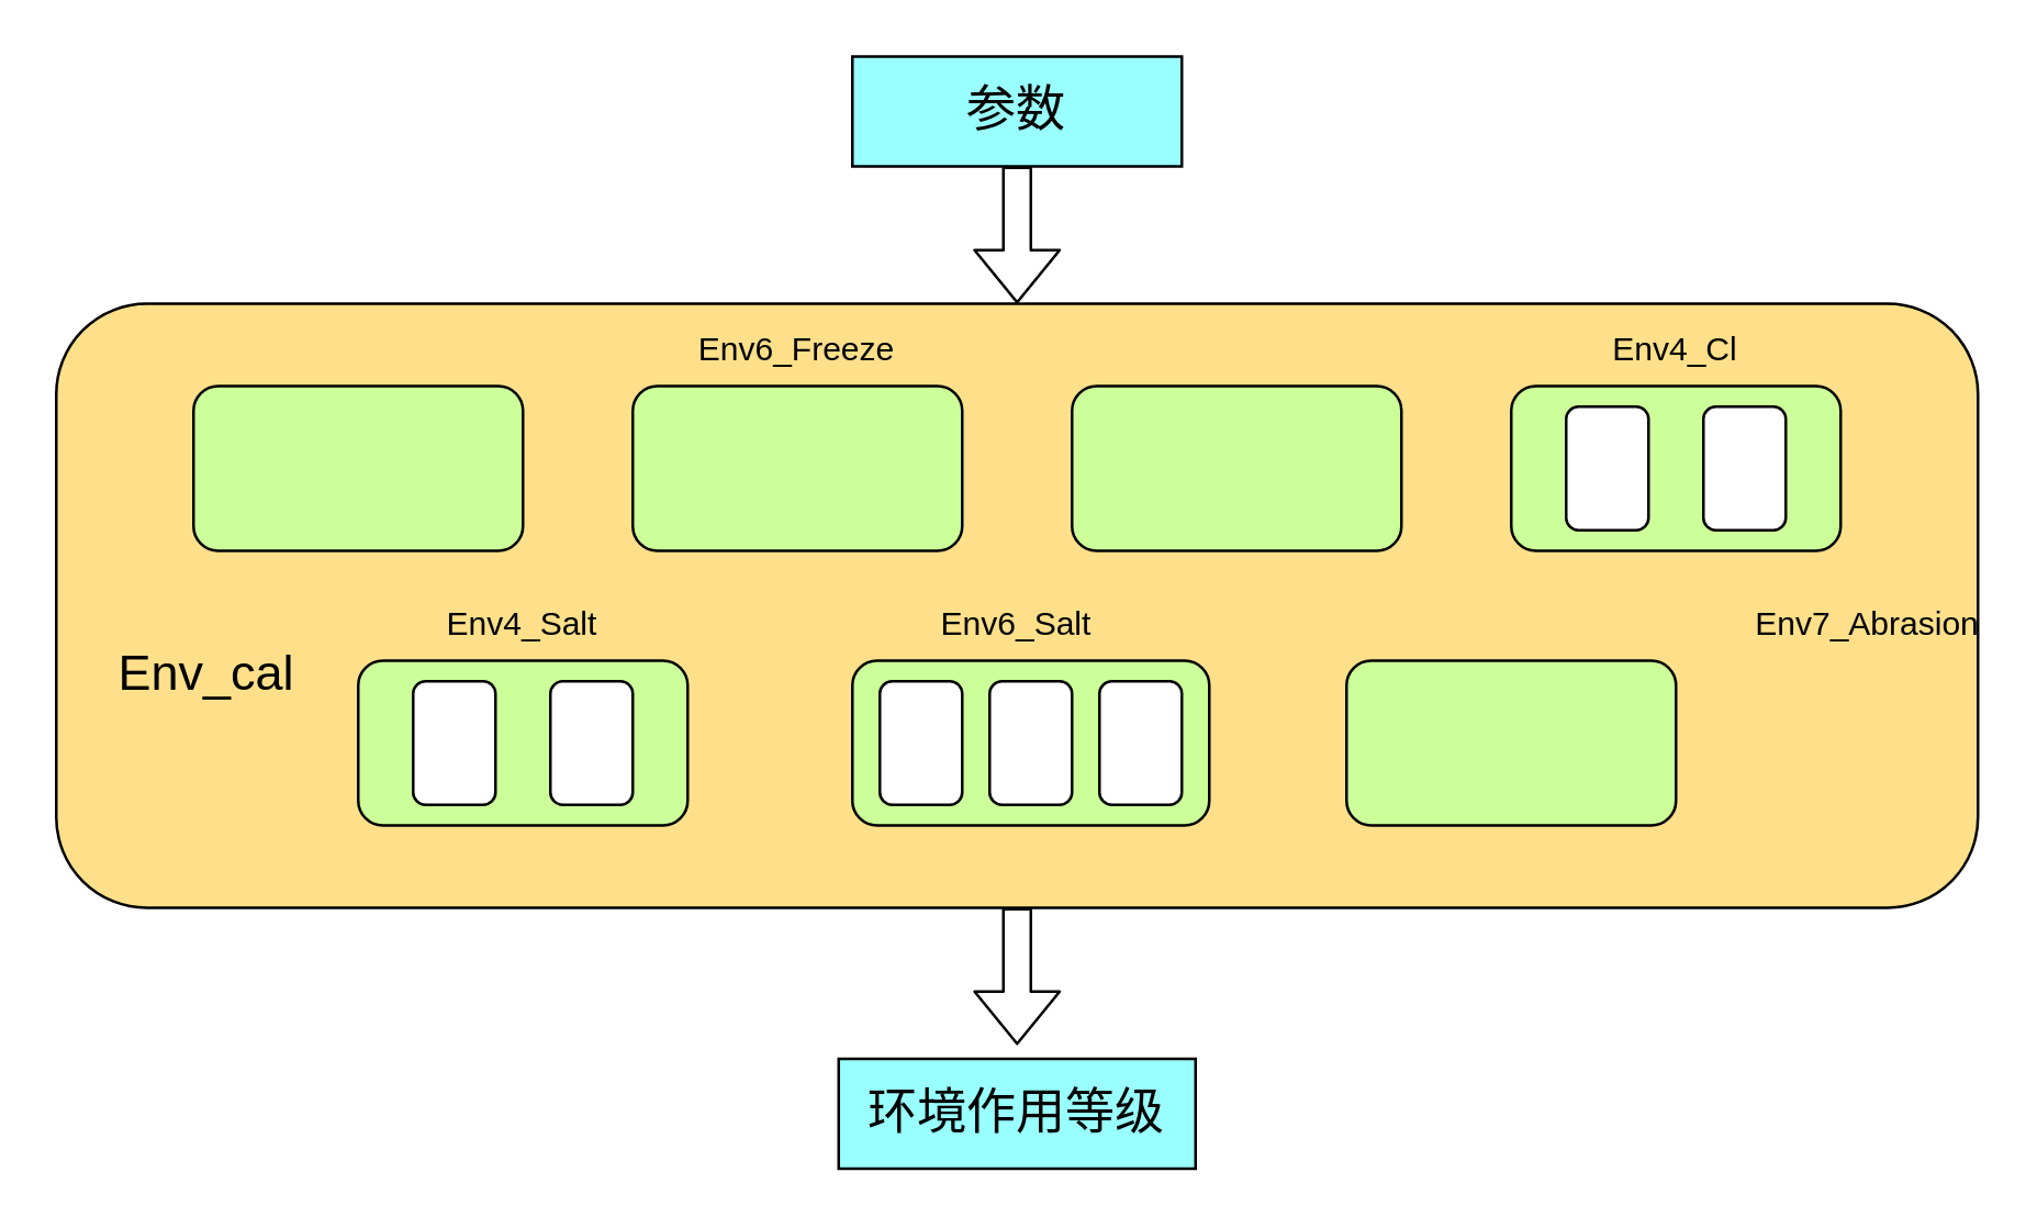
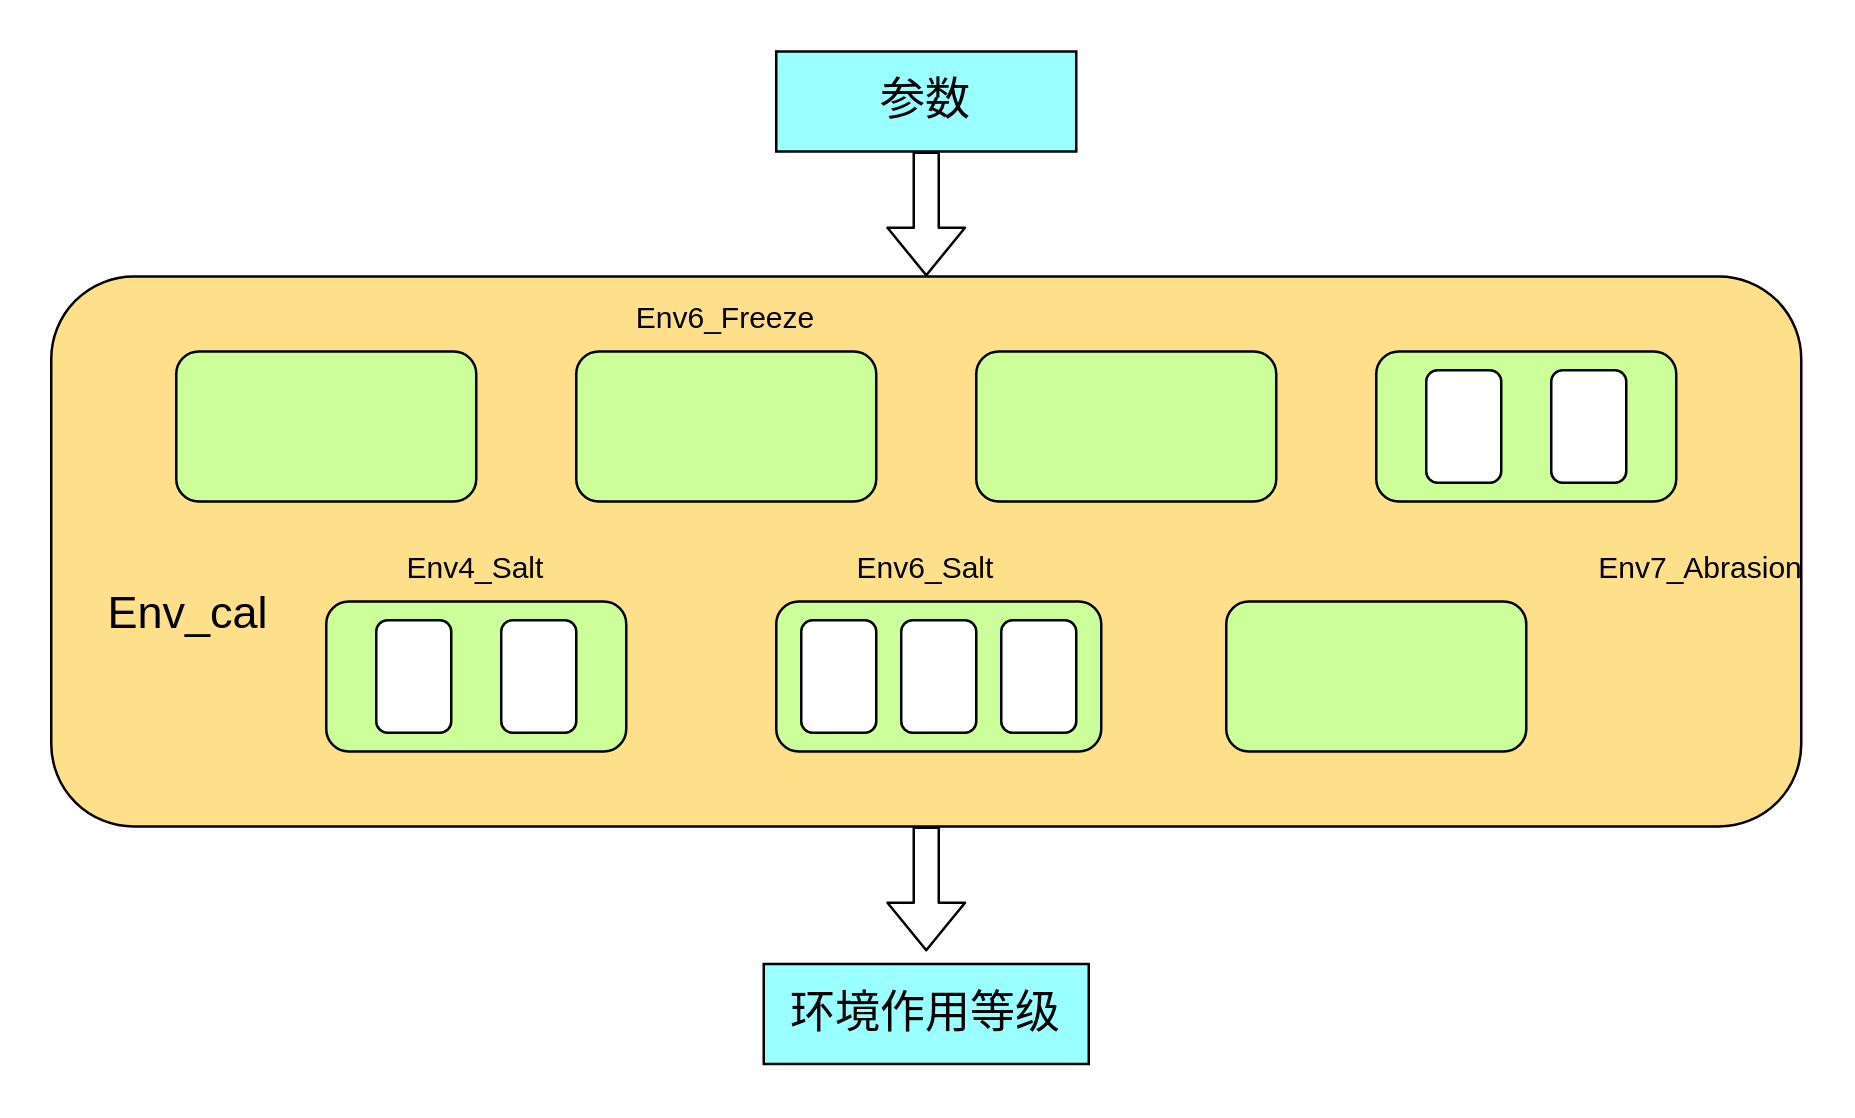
  <mxCell id="0" />
  <mxCell id="1" parent="0" />
  <mxCell id="2" value="" style="rounded=0;whiteSpace=wrap;html=1;fontSize=12;fillColor=#99FFFF;" vertex="1" parent="1"><mxGeometry x="305" y="385" width="130" height="40" as="geometry" /></mxCell>
  <mxCell id="3" value="" style="rounded=0;whiteSpace=wrap;html=1;fontSize=12;fillColor=#99FFFF;" vertex="1" parent="1"><mxGeometry x="310" y="20" width="120" height="40" as="geometry" /></mxCell>
  <mxCell id="4" value="" style="rounded=1;whiteSpace=wrap;html=1;fontSize=18;fillColor=#FFE08A;" vertex="1" parent="1"><mxGeometry x="20" y="110" width="700" height="220" as="geometry" /></mxCell>
  <mxCell id="5" value="" style="rounded=1;whiteSpace=wrap;html=1;fontSize=18;fillColor=#CCFF99;" vertex="1" parent="1"><mxGeometry x="70" y="140" width="120" height="60" as="geometry" /></mxCell>
  <mxCell id="6" value="" style="rounded=1;whiteSpace=wrap;html=1;fontSize=18;fillColor=#CCFF99;" vertex="1" parent="1"><mxGeometry x="230" y="140" width="120" height="60" as="geometry" /></mxCell>
  <mxCell id="7" value="" style="rounded=1;whiteSpace=wrap;html=1;fontSize=18;fillColor=#CCFF99;" vertex="1" parent="1"><mxGeometry x="390" y="140" width="120" height="60" as="geometry" /></mxCell>
  <mxCell id="8" value="" style="rounded=1;whiteSpace=wrap;html=1;fontSize=18;fillColor=#CCFF99;" vertex="1" parent="1"><mxGeometry x="550" y="140" width="120" height="60" as="geometry" /></mxCell>
  <mxCell id="9" value="" style="rounded=1;whiteSpace=wrap;html=1;fontSize=18;fillColor=#CCFF99;" vertex="1" parent="1"><mxGeometry x="130" y="240" width="120" height="60" as="geometry" /></mxCell>
  <mxCell id="10" value="" style="rounded=1;whiteSpace=wrap;html=1;fontSize=18;fillColor=#CCFF99;" vertex="1" parent="1"><mxGeometry x="310" y="240" width="130" height="60" as="geometry" /></mxCell>
  <mxCell id="11" value="" style="rounded=1;whiteSpace=wrap;html=1;fontSize=18;fillColor=#CCFF99;" vertex="1" parent="1"><mxGeometry x="490" y="240" width="120" height="60" as="geometry" /></mxCell>
  <mxCell id="12" value="" style="shape=flexArrow;endArrow=classic;html=1;fontSize=18;entryX=0.5;entryY=0;entryDx=0;entryDy=0;exitX=0.5;exitY=1;exitDx=0;exitDy=0;" edge="1" parent="1" target="4"><mxGeometry width="50" height="50" relative="1" as="geometry"><mxPoint x="370" y="60" as="sourcePoint" /><mxPoint x="350" y="20" as="targetPoint" /></mxGeometry></mxCell>
  <mxCell id="13" value="" style="shape=flexArrow;endArrow=classic;html=1;fontSize=18;exitX=0.5;exitY=1;exitDx=0;exitDy=0;" edge="1" parent="1" source="4"><mxGeometry width="50" height="50" relative="1" as="geometry"><mxPoint x="360" y="400" as="sourcePoint" /><mxPoint x="370" y="380" as="targetPoint" /></mxGeometry></mxCell>
  <mxCell id="14" value="参数" style="text;html=1;strokeColor=none;fillColor=none;align=center;verticalAlign=middle;whiteSpace=wrap;rounded=0;fontSize=18;" vertex="1" parent="1"><mxGeometry x="340" y="25" width="60" height="30" as="geometry" /></mxCell>
  <mxCell id="15" value="环境作用等级" style="text;html=1;strokeColor=none;fillColor=none;align=center;verticalAlign=middle;whiteSpace=wrap;rounded=0;fontSize=18;" vertex="1" parent="1"><mxGeometry x="310" y="390" width="120" height="30" as="geometry" /></mxCell>
  <mxCell id="16" value="Env_cal" style="text;html=1;strokeColor=none;fillColor=none;align=center;verticalAlign=middle;whiteSpace=wrap;rounded=0;fontSize=18;" vertex="1" parent="1"><mxGeometry x="45" y="230" width="60" height="30" as="geometry" /></mxCell>
  <mxCell id="17" value="&lt;font style=&quot;font-size: 12px&quot;&gt;Env6_Freeze&lt;/font&gt;" style="text;html=1;strokeColor=none;fillColor=none;align=center;verticalAlign=middle;whiteSpace=wrap;rounded=0;fontSize=18;" vertex="1" parent="1"><mxGeometry x="260" y="110" width="60" height="30" as="geometry" /></mxCell>
- <mxCell id="18" value="&lt;font style=&quot;font-size: 12px&quot;&gt;Env4_Cl&lt;/font&gt;" style="text;html=1;strokeColor=none;fillColor=none;align=center;verticalAlign=middle;whiteSpace=wrap;rounded=0;fontSize=18;" vertex="1" parent="1"><mxGeometry x="580" y="110" width="60" height="30" as="geometry" /></mxCell>
  <mxCell id="19" value="&lt;font style=&quot;font-size: 12px&quot;&gt;Env4_Salt&lt;/font&gt;" style="text;html=1;strokeColor=none;fillColor=none;align=center;verticalAlign=middle;whiteSpace=wrap;rounded=0;fontSize=18;" vertex="1" parent="1"><mxGeometry x="160" y="210" width="60" height="30" as="geometry" /></mxCell>
  <mxCell id="20" value="&lt;font style=&quot;font-size: 12px&quot;&gt;Env6_Salt&lt;/font&gt;" style="text;html=1;strokeColor=none;fillColor=none;align=center;verticalAlign=middle;whiteSpace=wrap;rounded=0;fontSize=18;" vertex="1" parent="1"><mxGeometry x="340" y="210" width="60" height="30" as="geometry" /></mxCell>
  <mxCell id="21" value="&lt;font style=&quot;font-size: 12px&quot;&gt;Env7_Abrasion&lt;/font&gt;" style="text;html=1;strokeColor=none;fillColor=none;align=center;verticalAlign=middle;whiteSpace=wrap;rounded=0;fontSize=18;" vertex="1" parent="1"><mxGeometry x="650" y="210" width="60" height="30" as="geometry" /></mxCell>
  <mxCell id="22" value="" style="rounded=1;whiteSpace=wrap;html=1;fontSize=12;fillColor=#FFFFFF;" vertex="1" parent="1"><mxGeometry x="320" y="247.5" width="30" height="45" as="geometry" /></mxCell>
  <mxCell id="23" value="" style="rounded=1;whiteSpace=wrap;html=1;fontSize=12;fillColor=#FFFFFF;" vertex="1" parent="1"><mxGeometry x="360" y="247.5" width="30" height="45" as="geometry" /></mxCell>
  <mxCell id="24" value="" style="rounded=1;whiteSpace=wrap;html=1;fontSize=12;fillColor=#FFFFFF;" vertex="1" parent="1"><mxGeometry x="400" y="247.5" width="30" height="45" as="geometry" /></mxCell>
  <mxCell id="25" value="" style="rounded=1;whiteSpace=wrap;html=1;fontSize=12;fillColor=#FFFFFF;" vertex="1" parent="1"><mxGeometry x="150" y="247.5" width="30" height="45" as="geometry" /></mxCell>
  <mxCell id="26" value="" style="rounded=1;whiteSpace=wrap;html=1;fontSize=12;fillColor=#FFFFFF;" vertex="1" parent="1"><mxGeometry x="200" y="247.5" width="30" height="45" as="geometry" /></mxCell>
  <mxCell id="27" value="" style="rounded=1;whiteSpace=wrap;html=1;fontSize=12;fillColor=#FFFFFF;" vertex="1" parent="1"><mxGeometry x="570" y="147.5" width="30" height="45" as="geometry" /></mxCell>
  <mxCell id="28" value="" style="rounded=1;whiteSpace=wrap;html=1;fontSize=12;fillColor=#FFFFFF;" vertex="1" parent="1"><mxGeometry x="620" y="147.5" width="30" height="45" as="geometry" /></mxCell>
